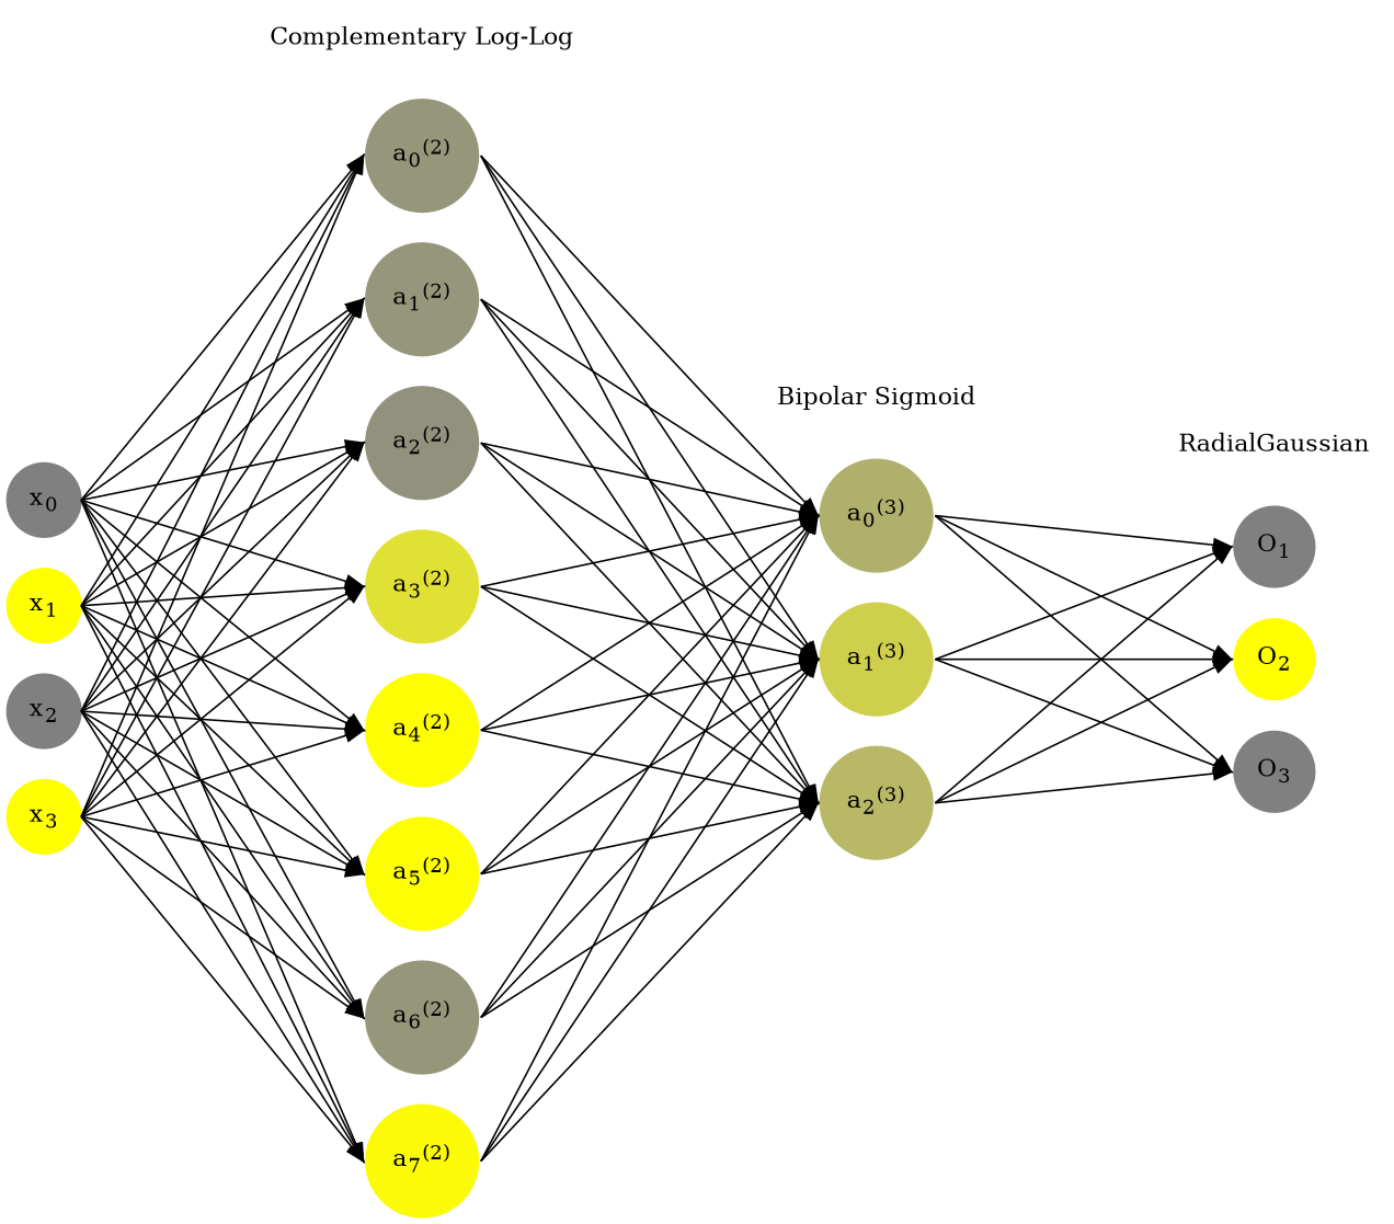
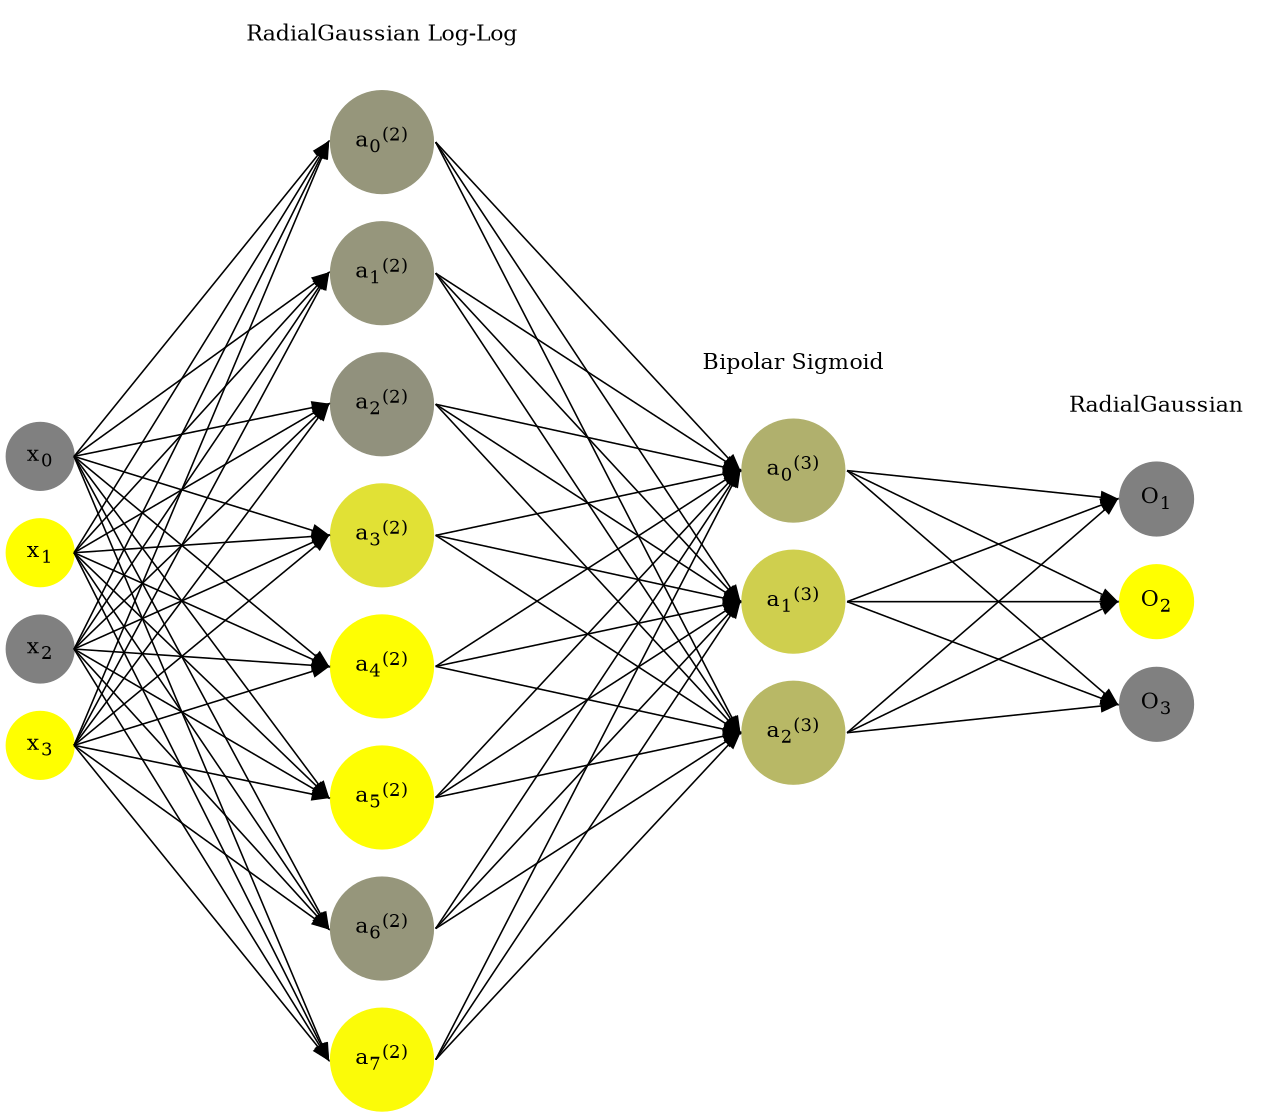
  digraph {
    rankdir=LR
    ranksep=1.4
    splines=false
    node [color="0.1667, 0.0, 0.5" fillcolor="0.1667, 0.0, 0.5" shape=circle style=filled]
    edge [headport=w style=solid tailport=e]
    n1 [label=<x<sub>0</sub>>]
    n2 [color="0.1667, 1.0, 1.0" fillcolor="0.1667, 1.0, 1.0" label=<x<sub>1</sub>>]
    n3 [label=<x<sub>2</sub>>]
    n4 [color="0.1667, 1.0, 1.0" fillcolor="0.1667, 1.0, 1.0" label=<x<sub>3</sub>>]
    n5 [color="0.1667, 0.176816, 0.588408" fillcolor="0.1667, 0.176816, 0.588408" label=<a<sub>0</sub><sup>(2)</sup>>]
    n6 [color="0.1667, 0.174548, 0.587274" fillcolor="0.1667, 0.174548, 0.587274" label=<a<sub>1</sub><sup>(2)</sup>>]
    n7 [color="0.1667, 0.138874, 0.569437" fillcolor="0.1667, 0.138874, 0.569437" label=<a<sub>2</sub><sup>(2)</sup>>]
    n8 [color="0.1667, 0.764120, 0.882060" fillcolor="0.1667, 0.764120, 0.882060" label=<a<sub>3</sub><sup>(2)</sup>>]
    n9 [color="0.1667, 0.986533, 0.993267" fillcolor="0.1667, 0.986533, 0.993267" label=<a<sub>4</sub><sup>(2)</sup>>]
    n10 [color="0.1667, 0.986778, 0.993389" fillcolor="0.1667, 0.986778, 0.993389" label=<a<sub>5</sub><sup>(2)</sup>>]
    n11 [color="0.1667, 0.176837, 0.588419" fillcolor="0.1667, 0.176837, 0.588419" label=<a<sub>6</sub><sup>(2)</sup>>]
    n12 [color="0.1667, 0.964467, 0.982234" fillcolor="0.1667, 0.964467, 0.982234" label=<a<sub>7</sub><sup>(2)</sup>>]
    n13 [color="0.1667, 0.378967, 0.689483" fillcolor="0.1667, 0.378967, 0.689483" label=<a<sub>0</sub><sup>(3)</sup>>]
    n14 [color="0.1667, 0.618791, 0.809395" fillcolor="0.1667, 0.618791, 0.809395" label=<a<sub>1</sub><sup>(3)</sup>>]
    n15 [color="0.1667, 0.444320, 0.722160" fillcolor="0.1667, 0.444320, 0.722160" label=<a<sub>2</sub><sup>(3)</sup>>]
    n16 [label=<O<sub>1</sub>>]
    n17 [color="0.1667, 1.0, 1.0" fillcolor="0.1667, 1.0, 1.0" label=<O<sub>2</sub>>]
    n18 [label=<O<sub>3</sub>>]
-   n19 [label="Complementary Log-Log" shape=plaintext color="" fillcolor="" style=""]
+   n19 [label="RadialGaussian Log-Log" shape=plaintext color="" fillcolor="" style=""]
    n20 [label="Bipolar Sigmoid" shape=plaintext color="" fillcolor="" style=""]
    n21 [label=RadialGaussian shape=plaintext color="" fillcolor="" style=""]
    subgraph sub_1 {
      n1
    }
    subgraph sub_2 {
      n2
    }
    subgraph sub_3 {
      n3
    }
    subgraph sub_4 {
      n4
    }
    subgraph sub_5 {
      n5
    }
    subgraph sub_6 {
      n6
    }
    subgraph sub_7 {
      n7
    }
    subgraph sub_8 {
      n8
    }
    subgraph sub_9 {
      n9
    }
    subgraph sub_10 {
      n10
    }
    subgraph sub_11 {
      n11
    }
    subgraph sub_12 {
      n12
    }
    subgraph sub_13 {
      n13
    }
    subgraph sub_14 {
      n14
    }
    subgraph sub_15 {
      n15
    }
    subgraph sub_16 {
      n16
    }
    subgraph sub_17 {
      n17
    }
    subgraph sub_18 {
      n18
    }
    subgraph sub_19 {
      rank=same
      n1
      n2
      n3
      n4
    }
    subgraph sub_20 {
      rank=same
      n5
      n6
      n7
      n8
      n9
      n10
      n11
      n12
    }
    subgraph sub_21 {
      rank=same
      n13
      n14
      n15
    }
    subgraph sub_22 {
      rank=same
      n16
      n17
      n18
    }
    subgraph sub_23 {
      rank=same
      n5
      n19
    }
    subgraph sub_24 {
      rank=same
      n13
      n20
    }
    subgraph sub_25 {
      rank=same
      n16
      n21
    }
    n1 -> n2 [style=invis]
    n1 -> n5
    n1 -> n6
    n1 -> n7
    n1 -> n8
    n1 -> n9
    n1 -> n10
    n1 -> n11
    n1 -> n12
    n2 -> n3 [style=invis]
    n2 -> n5
    n2 -> n6
    n2 -> n7
    n2 -> n8
    n2 -> n9
    n2 -> n10
    n2 -> n11
    n2 -> n12
    n3 -> n4 [style=invis]
    n3 -> n5
    n3 -> n6
    n3 -> n7
    n3 -> n8
    n3 -> n9
    n3 -> n10
    n3 -> n11
    n3 -> n12
    n4 -> n5
    n4 -> n6
    n4 -> n7
    n4 -> n8
    n4 -> n9
    n4 -> n10
    n4 -> n11
    n4 -> n12
    n5 -> n6 [style=invis]
    n5 -> n13
    n5 -> n14
    n5 -> n15
    n6 -> n7 [style=invis]
    n6 -> n13
    n6 -> n14
    n6 -> n15
    n7 -> n8 [style=invis]
    n7 -> n13
    n7 -> n14
    n7 -> n15
    n8 -> n9 [style=invis]
    n8 -> n13
    n8 -> n14
    n8 -> n15
    n9 -> n10 [style=invis]
    n9 -> n13
    n9 -> n14
    n9 -> n15
    n10 -> n11 [style=invis]
    n10 -> n13
    n10 -> n14
    n10 -> n15
    n11 -> n12 [style=invis]
    n11 -> n13
    n11 -> n14
    n11 -> n15
    n12 -> n13
    n12 -> n14
    n12 -> n15
    n13 -> n14 [style=invis]
    n13 -> n16
    n13 -> n17
    n13 -> n18
    n14 -> n15 [style=invis]
    n14 -> n16
    n14 -> n17
    n14 -> n18
    n15 -> n16
    n15 -> n17
    n15 -> n18
    n16 -> n17 [style=invis]
    n17 -> n18 [style=invis]
    n19 -> n5 [style=invis]
    n20 -> n13 [style=invis]
    n21 -> n16 [style=invis]
  }
